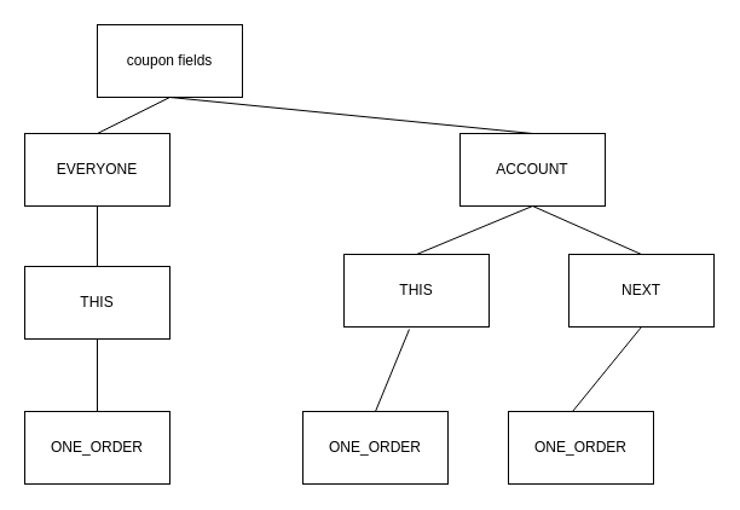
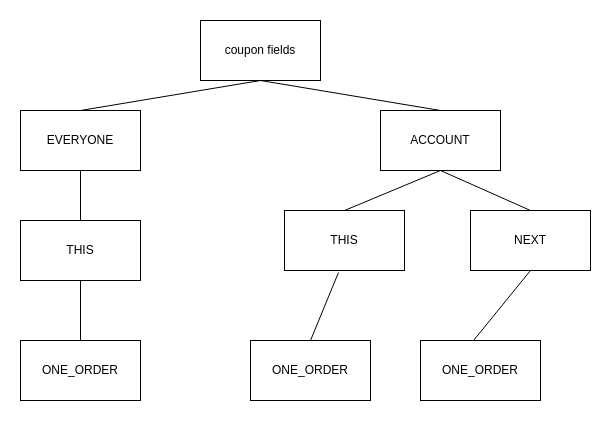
  <mxCell id="0" />
  <mxCell id="1" parent="0" />
- <mxCell id="2" value="coupon fields" style="rounded=0;whiteSpace=wrap;html=1;" vertex="1" parent="1"><mxGeometry x="80" y="20" width="120" height="60" as="geometry" /></mxCell>
+ <mxCell id="2" value="coupon fields" style="rounded=0;whiteSpace=wrap;html=1;" vertex="1" parent="1"><mxGeometry x="200" y="20" width="120" height="60" as="geometry" /></mxCell>
  <mxCell id="3" value="EVERYONE" style="rounded=0;whiteSpace=wrap;html=1;" vertex="1" parent="1"><mxGeometry x="20" y="110" width="120" height="60" as="geometry" /></mxCell>
  <mxCell id="4" value="THIS" style="rounded=0;whiteSpace=wrap;html=1;" vertex="1" parent="1"><mxGeometry x="20" y="220" width="120" height="60" as="geometry" /></mxCell>
  <mxCell id="5" value="ONE_ORDER" style="rounded=0;whiteSpace=wrap;html=1;" vertex="1" parent="1"><mxGeometry x="20" y="340" width="120" height="60" as="geometry" /></mxCell>
  <mxCell id="6" value="ACCOUNT" style="rounded=0;whiteSpace=wrap;html=1;" vertex="1" parent="1"><mxGeometry x="380" y="110" width="120" height="60" as="geometry" /></mxCell>
  <mxCell id="7" value="THIS" style="rounded=0;whiteSpace=wrap;html=1;" vertex="1" parent="1"><mxGeometry x="284" y="210" width="120" height="60" as="geometry" /></mxCell>
  <mxCell id="8" value="NEXT" style="rounded=0;whiteSpace=wrap;html=1;" vertex="1" parent="1"><mxGeometry x="470" y="210" width="120" height="60" as="geometry" /></mxCell>
  <mxCell id="9" value="ONE_ORDER" style="rounded=0;whiteSpace=wrap;html=1;" vertex="1" parent="1"><mxGeometry x="250" y="340" width="120" height="60" as="geometry" /></mxCell>
  <mxCell id="10" value="ONE_ORDER" style="rounded=0;whiteSpace=wrap;html=1;" vertex="1" parent="1"><mxGeometry x="420" y="340" width="120" height="60" as="geometry" /></mxCell>
  <mxCell id="11" value="" style="endArrow=none;html=1;rounded=0;entryX=0.5;entryY=1;entryDx=0;entryDy=0;exitX=0.5;exitY=0;exitDx=0;exitDy=0;" edge="1" parent="1" source="3" target="2"><mxGeometry width="50" height="50" relative="1" as="geometry"><mxPoint x="230" y="310" as="sourcePoint" /><mxPoint x="280" y="260" as="targetPoint" /></mxGeometry></mxCell>
  <mxCell id="12" value="" style="endArrow=none;html=1;rounded=0;entryX=0.5;entryY=1;entryDx=0;entryDy=0;exitX=0.5;exitY=0;exitDx=0;exitDy=0;" edge="1" parent="1" source="6" target="2"><mxGeometry width="50" height="50" relative="1" as="geometry"><mxPoint x="90" y="120" as="sourcePoint" /><mxPoint x="294" y="90" as="targetPoint" /></mxGeometry></mxCell>
  <mxCell id="13" value="" style="endArrow=none;html=1;rounded=0;entryX=0.5;entryY=1;entryDx=0;entryDy=0;exitX=0.5;exitY=0;exitDx=0;exitDy=0;" edge="1" parent="1" source="4" target="3"><mxGeometry width="50" height="50" relative="1" as="geometry"><mxPoint x="230" y="310" as="sourcePoint" /><mxPoint x="280" y="260" as="targetPoint" /></mxGeometry></mxCell>
  <mxCell id="14" value="" style="endArrow=none;html=1;rounded=0;entryX=0.5;entryY=1;entryDx=0;entryDy=0;exitX=0.5;exitY=0;exitDx=0;exitDy=0;" edge="1" parent="1" source="5" target="4"><mxGeometry width="50" height="50" relative="1" as="geometry"><mxPoint x="230" y="310" as="sourcePoint" /><mxPoint x="280" y="260" as="targetPoint" /></mxGeometry></mxCell>
  <mxCell id="15" value="" style="endArrow=none;html=1;rounded=0;exitX=0.5;exitY=0;exitDx=0;exitDy=0;" edge="1" parent="1" source="7"><mxGeometry width="50" height="50" relative="1" as="geometry"><mxPoint x="230" y="310" as="sourcePoint" /><mxPoint x="440" y="170" as="targetPoint" /></mxGeometry></mxCell>
  <mxCell id="16" value="" style="endArrow=none;html=1;rounded=0;entryX=0.5;entryY=1;entryDx=0;entryDy=0;exitX=0.5;exitY=0;exitDx=0;exitDy=0;" edge="1" parent="1" source="8" target="6"><mxGeometry width="50" height="50" relative="1" as="geometry"><mxPoint x="354" y="220" as="sourcePoint" /><mxPoint x="444" y="180" as="targetPoint" /></mxGeometry></mxCell>
  <mxCell id="17" value="" style="endArrow=none;html=1;rounded=0;entryX=0.45;entryY=1.033;entryDx=0;entryDy=0;entryPerimeter=0;exitX=0.5;exitY=0;exitDx=0;exitDy=0;" edge="1" parent="1" source="9" target="7"><mxGeometry width="50" height="50" relative="1" as="geometry"><mxPoint x="230" y="310" as="sourcePoint" /><mxPoint x="280" y="260" as="targetPoint" /></mxGeometry></mxCell>
  <mxCell id="18" value="" style="endArrow=none;html=1;rounded=0;entryX=0.5;entryY=1;entryDx=0;entryDy=0;exitX=0.442;exitY=0;exitDx=0;exitDy=0;exitPerimeter=0;" edge="1" parent="1" source="10" target="8"><mxGeometry width="50" height="50" relative="1" as="geometry"><mxPoint x="230" y="310" as="sourcePoint" /><mxPoint x="280" y="260" as="targetPoint" /></mxGeometry></mxCell>
